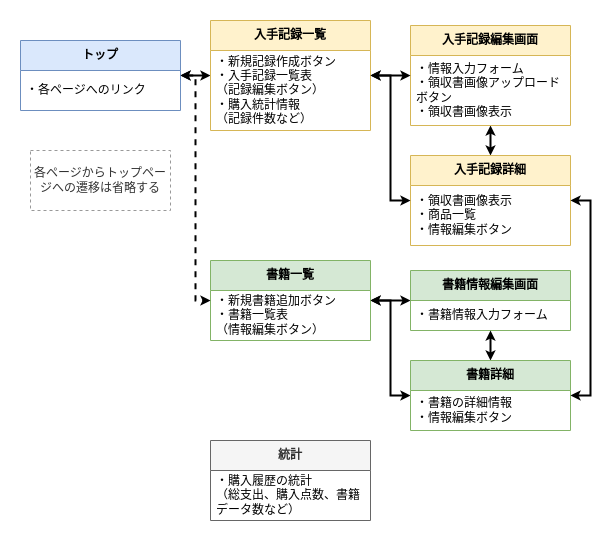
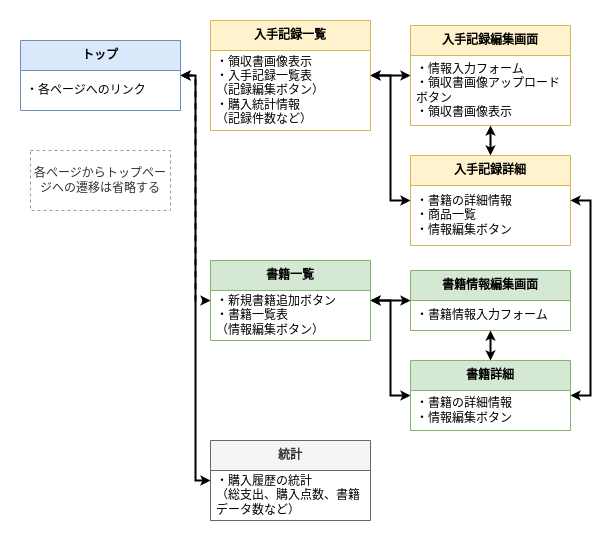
  <mxCell id="0" />
  <mxCell id="1" parent="0" />
- <mxCell id="2" style="edgeStyle=elbowEdgeStyle;rounded=0;orthogonalLoop=1;jettySize=auto;html=1;fontColor=#000000;startArrow=classic;startFill=1;endSize=4;strokeWidth=2;endArrow=classic;endFill=1;startSize=4;" parent="1" source="3" target="5" edge="1"><mxGeometry relative="1" as="geometry"><mxPoint x="190" y="-5" as="targetPoint" /></mxGeometry></mxCell>
  <mxCell id="3" value="&lt;span style=&quot;font-weight: 700&quot;&gt;トップ&lt;/span&gt;" style="swimlane;fontStyle=0;childLayout=stackLayout;horizontal=1;startSize=30;horizontalStack=0;resizeParent=1;resizeParentMax=0;resizeLast=0;collapsible=1;marginBottom=0;whiteSpace=wrap;html=1;fillColor=#dae8fc;strokeColor=#6c8ebf;" parent="1" vertex="1"><mxGeometry x="20" y="40" width="160" height="70" as="geometry" /></mxCell>
  <mxCell id="4" value="・各ページへのリンク" style="text;strokeColor=none;fillColor=none;align=left;verticalAlign=middle;spacingLeft=4;spacingRight=4;overflow=hidden;points=[[0,0.5],[1,0.5]];portConstraint=eastwest;rotatable=0;whiteSpace=wrap;html=1;" parent="3" vertex="1"><mxGeometry y="30" width="160" height="40" as="geometry" /></mxCell>
  <mxCell id="5" value="&lt;span style=&quot;font-weight: 700;&quot;&gt;入手記録&lt;/span&gt;&lt;span style=&quot;font-weight: 700; background-color: transparent; color: light-dark(rgb(0, 0, 0), rgb(255, 255, 255));&quot;&gt;一覧&lt;/span&gt;" style="swimlane;fontStyle=0;childLayout=stackLayout;horizontal=1;startSize=30;horizontalStack=0;resizeParent=1;resizeParentMax=0;resizeLast=0;collapsible=1;marginBottom=0;whiteSpace=wrap;html=1;fillColor=#fff2cc;strokeColor=#d6b656;" parent="1" vertex="1"><mxGeometry x="210" y="20" width="160" height="110" as="geometry" /></mxCell>
- <mxCell id="6" value="&lt;div&gt;&lt;span style=&quot;background-color: transparent; color: light-dark(rgb(0, 0, 0), rgb(255, 255, 255));&quot;&gt;・新規記録作成ボタン&lt;/span&gt;&lt;/div&gt;&lt;div&gt;・入手記録一覧表&lt;br&gt;（記録編集ボタン）&lt;br&gt;・購入統計情報&lt;br&gt;（記録件数など）&lt;/div&gt;" style="text;strokeColor=none;fillColor=none;align=left;verticalAlign=middle;spacingLeft=4;spacingRight=4;overflow=hidden;points=[[0,0.5],[1,0.5]];portConstraint=eastwest;rotatable=0;whiteSpace=wrap;html=1;" parent="5" vertex="1"><mxGeometry y="30" width="160" height="80" as="geometry" /></mxCell>
+ <mxCell id="6" value="&lt;div&gt;&lt;span style=&quot;background-color: transparent; color: light-dark(rgb(0, 0, 0), rgb(255, 255, 255));&quot;&gt;・領収書画像表示&lt;/span&gt;&lt;/div&gt;&lt;div&gt;・入手記録一覧表&lt;br&gt;（記録編集ボタン）&lt;br&gt;・購入統計情報&lt;br&gt;（記録件数など）&lt;/div&gt;" style="text;strokeColor=none;fillColor=none;align=left;verticalAlign=middle;spacingLeft=4;spacingRight=4;overflow=hidden;points=[[0,0.5],[1,0.5]];portConstraint=eastwest;rotatable=0;whiteSpace=wrap;html=1;" parent="5" vertex="1"><mxGeometry y="30" width="160" height="80" as="geometry" /></mxCell>
  <mxCell id="7" style="edgeStyle=elbowEdgeStyle;shape=connector;rounded=0;orthogonalLoop=1;jettySize=auto;html=1;labelBackgroundColor=default;fontFamily=Helvetica;fontSize=11;fontColor=#000000;startArrow=classic;startFill=1;endArrow=classic;endFill=1;endSize=4;strokeColor=default;strokeWidth=2;startSize=4;" parent="1" source="8" target="18" edge="1"><mxGeometry relative="1" as="geometry" /></mxCell>
  <mxCell id="8" value="&lt;span style=&quot;font-weight: 700;&quot;&gt;書籍一覧&lt;/span&gt;" style="swimlane;fontStyle=0;childLayout=stackLayout;horizontal=1;startSize=30;horizontalStack=0;resizeParent=1;resizeParentMax=0;resizeLast=0;collapsible=1;marginBottom=0;whiteSpace=wrap;html=1;fillColor=#d5e8d4;strokeColor=#82b366;" parent="1" vertex="1"><mxGeometry x="210" y="260" width="160" height="80" as="geometry" /></mxCell>
  <mxCell id="9" value="&lt;div&gt;・新規書籍追加ボタン&lt;/div&gt;&lt;div&gt;・書籍一覧表&lt;br&gt;（情報編集ボタン）&lt;/div&gt;" style="text;strokeColor=none;fillColor=none;align=left;verticalAlign=middle;spacingLeft=4;spacingRight=4;overflow=hidden;points=[[0,0.5],[1,0.5]];portConstraint=eastwest;rotatable=0;whiteSpace=wrap;html=1;" parent="8" vertex="1"><mxGeometry y="30" width="160" height="50" as="geometry" /></mxCell>
  <mxCell id="10" style="edgeStyle=elbowEdgeStyle;rounded=0;orthogonalLoop=1;jettySize=auto;html=1;fontColor=#000000;startArrow=classic;startFill=1;endSize=4;strokeWidth=2;endArrow=classic;endFill=1;startSize=4;dashed=1;" parent="1" source="3" target="8" edge="1"><mxGeometry relative="1" as="geometry"><mxPoint x="160" y="85" as="sourcePoint" /><mxPoint x="200" y="100" as="targetPoint" /></mxGeometry></mxCell>
  <mxCell id="11" value="&lt;b&gt;書籍情報編集画面&lt;/b&gt;" style="swimlane;fontStyle=0;childLayout=stackLayout;horizontal=1;startSize=30;horizontalStack=0;resizeParent=1;resizeParentMax=0;resizeLast=0;collapsible=1;marginBottom=0;whiteSpace=wrap;html=1;fillColor=#d5e8d4;strokeColor=#82b366;" parent="1" vertex="1"><mxGeometry x="410" y="270" width="160" height="60" as="geometry" /></mxCell>
  <mxCell id="12" value="・書籍情報入力フォーム" style="text;strokeColor=none;fillColor=none;align=left;verticalAlign=middle;spacingLeft=4;spacingRight=4;overflow=hidden;points=[[0,0.5],[1,0.5]];portConstraint=eastwest;rotatable=0;whiteSpace=wrap;html=1;" parent="11" vertex="1"><mxGeometry y="30" width="160" height="30" as="geometry" /></mxCell>
  <mxCell id="13" style="edgeStyle=elbowEdgeStyle;shape=connector;rounded=0;orthogonalLoop=1;jettySize=auto;html=1;labelBackgroundColor=default;fontFamily=Helvetica;fontSize=11;fontColor=#000000;startArrow=classic;startFill=1;endArrow=classic;endFill=1;endSize=4;strokeColor=default;strokeWidth=2;startSize=4;" parent="1" source="14" target="20" edge="1"><mxGeometry relative="1" as="geometry" /></mxCell>
  <mxCell id="14" value="&lt;b&gt;入手記録詳細&lt;/b&gt;" style="swimlane;fontStyle=0;childLayout=stackLayout;horizontal=1;startSize=30;horizontalStack=0;resizeParent=1;resizeParentMax=0;resizeLast=0;collapsible=1;marginBottom=0;whiteSpace=wrap;html=1;fillColor=#fff2cc;strokeColor=#d6b656;" parent="1" vertex="1"><mxGeometry x="410" y="155" width="160" height="90" as="geometry" /></mxCell>
- <mxCell id="15" value="&lt;div&gt;&lt;span&gt;・領収書画像表示&lt;/span&gt;&lt;br&gt;&lt;/div&gt;&lt;div&gt;&lt;span&gt;・商品一覧&lt;/span&gt;&lt;/div&gt;&lt;div&gt;・情報編集ボタン&lt;/div&gt;" style="text;strokeColor=none;fillColor=none;align=left;verticalAlign=middle;spacingLeft=4;spacingRight=4;overflow=hidden;points=[[0,0.5],[1,0.5]];portConstraint=eastwest;rotatable=0;whiteSpace=wrap;html=1;" parent="14" vertex="1"><mxGeometry y="30" width="160" height="60" as="geometry" /></mxCell>
+ <mxCell id="15" value="&lt;div&gt;&lt;span&gt;・書籍の詳細情報&lt;/span&gt;&lt;br&gt;&lt;/div&gt;&lt;div&gt;&lt;span&gt;・商品一覧&lt;/span&gt;&lt;/div&gt;&lt;div&gt;・情報編集ボタン&lt;/div&gt;" style="text;strokeColor=none;fillColor=none;align=left;verticalAlign=middle;spacingLeft=4;spacingRight=4;overflow=hidden;points=[[0,0.5],[1,0.5]];portConstraint=eastwest;rotatable=0;whiteSpace=wrap;html=1;" parent="14" vertex="1"><mxGeometry y="30" width="160" height="60" as="geometry" /></mxCell>
  <mxCell id="16" style="edgeStyle=elbowEdgeStyle;shape=connector;rounded=0;orthogonalLoop=1;jettySize=auto;html=1;labelBackgroundColor=default;fontFamily=Helvetica;fontSize=11;fontColor=#000000;startArrow=classic;startFill=1;endArrow=classic;endFill=1;endSize=4;strokeColor=default;strokeWidth=2;startSize=4;" parent="1" source="5" target="14" edge="1"><mxGeometry relative="1" as="geometry" /></mxCell>
  <mxCell id="17" style="edgeStyle=elbowEdgeStyle;shape=connector;rounded=0;orthogonalLoop=1;jettySize=auto;html=1;labelBackgroundColor=default;fontFamily=Helvetica;fontSize=11;fontColor=#000000;startArrow=classic;startFill=1;endArrow=classic;endFill=1;endSize=4;strokeColor=default;strokeWidth=2;startSize=4;" parent="1" source="18" target="11" edge="1"><mxGeometry relative="1" as="geometry" /></mxCell>
  <mxCell id="18" value="&lt;span style=&quot;font-weight: 700&quot;&gt;書籍詳細&lt;/span&gt;" style="swimlane;fontStyle=0;childLayout=stackLayout;horizontal=1;startSize=30;horizontalStack=0;resizeParent=1;resizeParentMax=0;resizeLast=0;collapsible=1;marginBottom=0;whiteSpace=wrap;html=1;fillColor=#d5e8d4;strokeColor=#82b366;" parent="1" vertex="1"><mxGeometry x="410" y="360" width="160" height="70" as="geometry" /></mxCell>
  <mxCell id="19" value="・書籍の詳細情報&lt;br&gt;・情報編集ボタン" style="text;strokeColor=none;fillColor=none;align=left;verticalAlign=middle;spacingLeft=4;spacingRight=4;overflow=hidden;points=[[0,0.5],[1,0.5]];portConstraint=eastwest;rotatable=0;whiteSpace=wrap;html=1;" parent="18" vertex="1"><mxGeometry y="30" width="160" height="40" as="geometry" /></mxCell>
  <mxCell id="20" value="&lt;b&gt;入手記録編集画面&lt;/b&gt;" style="swimlane;fontStyle=0;childLayout=stackLayout;horizontal=1;startSize=30;horizontalStack=0;resizeParent=1;resizeParentMax=0;resizeLast=0;collapsible=1;marginBottom=0;whiteSpace=wrap;html=1;fillColor=#fff2cc;strokeColor=#d6b656;" parent="1" vertex="1"><mxGeometry x="410" y="25" width="160" height="100" as="geometry" /></mxCell>
  <mxCell id="21" value="・情報入力フォーム&lt;br&gt;・領収書画像アップロードボタン&lt;br&gt;・領収書画像表示" style="text;strokeColor=none;fillColor=none;align=left;verticalAlign=middle;spacingLeft=4;spacingRight=4;overflow=hidden;points=[[0,0.5],[1,0.5]];portConstraint=eastwest;rotatable=0;whiteSpace=wrap;html=1;" parent="20" vertex="1"><mxGeometry y="30" width="160" height="70" as="geometry" /></mxCell>
  <mxCell id="22" value="&lt;span style=&quot;font-weight: 700&quot;&gt;統計&lt;/span&gt;" style="swimlane;fontStyle=0;childLayout=stackLayout;horizontal=1;startSize=30;horizontalStack=0;resizeParent=1;resizeParentMax=0;resizeLast=0;collapsible=1;marginBottom=0;whiteSpace=wrap;html=1;fillColor=#f5f5f5;strokeColor=#666666;fontColor=#333333;" parent="1" vertex="1"><mxGeometry x="210" y="440" width="160" height="80" as="geometry" /></mxCell>
  <mxCell id="23" value="・購入履歴の統計&lt;br&gt;（総支出、購入点数、書籍データ数など）" style="text;strokeColor=none;fillColor=none;align=left;verticalAlign=middle;spacingLeft=4;spacingRight=4;overflow=hidden;points=[[0,0.5],[1,0.5]];portConstraint=eastwest;rotatable=0;whiteSpace=wrap;html=1;" parent="22" vertex="1"><mxGeometry y="30" width="160" height="50" as="geometry" /></mxCell>
+ <mxCell id="24" style="edgeStyle=elbowEdgeStyle;rounded=0;orthogonalLoop=1;jettySize=auto;html=1;fontColor=#000000;startArrow=classic;startFill=1;endSize=4;strokeWidth=2;endArrow=classic;endFill=1;startSize=4;" parent="1" source="3" target="22" edge="1"><mxGeometry relative="1" as="geometry"><mxPoint x="180" y="85" as="sourcePoint" /><mxPoint x="220" y="195" as="targetPoint" /></mxGeometry></mxCell>
  <mxCell id="25" style="edgeStyle=elbowEdgeStyle;shape=connector;rounded=0;orthogonalLoop=1;jettySize=auto;html=1;labelBackgroundColor=default;fontFamily=Helvetica;fontSize=11;fontColor=#000000;startArrow=classic;startFill=1;endArrow=classic;endFill=1;endSize=4;strokeColor=default;strokeWidth=2;startSize=4;" parent="1" source="5" target="20" edge="1"><mxGeometry relative="1" as="geometry"><mxPoint x="380" y="90" as="sourcePoint" /><mxPoint x="410" y="90" as="targetPoint" /></mxGeometry></mxCell>
  <mxCell id="26" style="edgeStyle=elbowEdgeStyle;shape=connector;rounded=0;orthogonalLoop=1;jettySize=auto;html=1;labelBackgroundColor=default;fontFamily=Helvetica;fontSize=11;fontColor=#000000;startArrow=classic;startFill=1;endArrow=classic;endFill=1;endSize=4;strokeColor=default;strokeWidth=2;startSize=4;" parent="1" source="8" target="11" edge="1"><mxGeometry relative="1" as="geometry"><mxPoint x="380" y="305" as="sourcePoint" /><mxPoint x="420" y="305" as="targetPoint" /></mxGeometry></mxCell>
  <mxCell id="27" style="edgeStyle=elbowEdgeStyle;shape=connector;rounded=0;orthogonalLoop=1;jettySize=auto;html=1;labelBackgroundColor=default;fontFamily=Helvetica;fontSize=11;fontColor=#000000;startArrow=classic;startFill=1;endArrow=classic;endFill=1;endSize=4;strokeColor=default;strokeWidth=2;startSize=4;" parent="1" source="18" target="14" edge="1"><mxGeometry relative="1" as="geometry"><mxPoint x="380" y="310" as="sourcePoint" /><mxPoint x="590" y="170" as="targetPoint" /><Array as="points"><mxPoint x="590" y="303" /></Array></mxGeometry></mxCell>
  <mxCell id="28" value="各ページから&lt;span style=&quot;background-color: transparent; color: light-dark(rgb(51, 51, 51), rgb(193, 193, 193));&quot;&gt;トップページへの&lt;/span&gt;&lt;span style=&quot;background-color: transparent; color: light-dark(rgb(51, 51, 51), rgb(193, 193, 193));&quot;&gt;遷移は省略する&lt;/span&gt;" style="text;html=1;align=center;verticalAlign=middle;whiteSpace=wrap;rounded=0;dashed=1;strokeColor=#999999;fillColor=none;fontColor=#333333;" parent="1" vertex="1"><mxGeometry x="30" y="150" width="140" height="60" as="geometry" /></mxCell>
